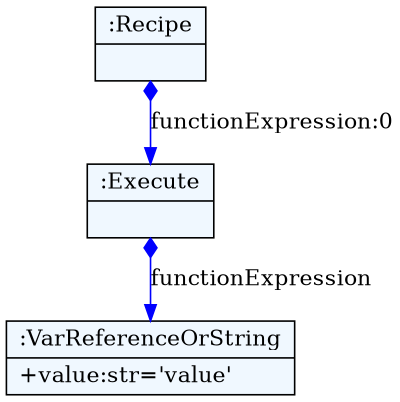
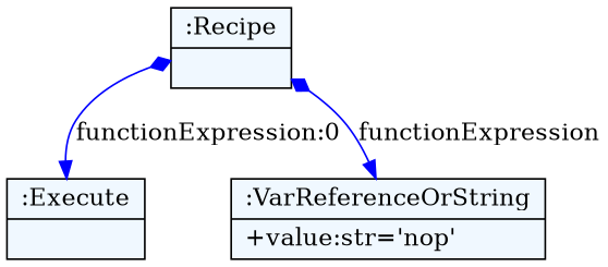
  digraph {
    fontname="Bitstream Vera Sans"
    fontsize=8
    nodesep=0.3
    node [fillcolor=aliceblue shape=record style=filled]
    edge [arrowtail=diamond color=blue dir=both]
    n1 [label="{:Recipe|}"]
    n2 [label="{:Execute|}"]
-   n3 [label="{:VarReferenceOrString|+value:str='value'\l}"]
+   n3 [label="{:VarReferenceOrString|+value:str='nop'\l}"]
    n1 -> n2 [label="functionExpression:0"]
-   n2 -> n3 [label=functionExpression]
+   n1 -> n3 [label=functionExpression]
  }
